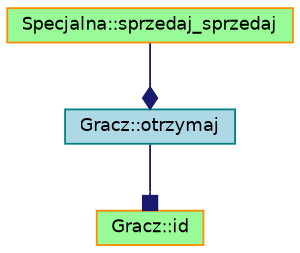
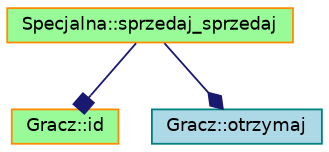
  digraph {
    rankdir=TB
    node [color=darkorange fillcolor=palegreen fontname=Helvetica fontsize=10 shape=record style=filled]
    edge [color=midnightblue fontname=Helvetica fontsize=10 labelfontname=Helvetica labelfontsize=10 style=solid]
    n1 [fontcolor=black height=0.2 label="Specjalna::sprzedaj_sprzedaj" width=0.4]
    n2 [height=0.2 label="Gracz::id" width=0.4]
    n3 [color=teal fillcolor=lightblue height=0.2 label="Gracz::otrzymaj" width=0.4]
-   n3 -> n2 [arrowhead=box]
+   n1 -> n2 [arrowhead=box]
    n1 -> n3 [arrowhead=diamond]
  }
